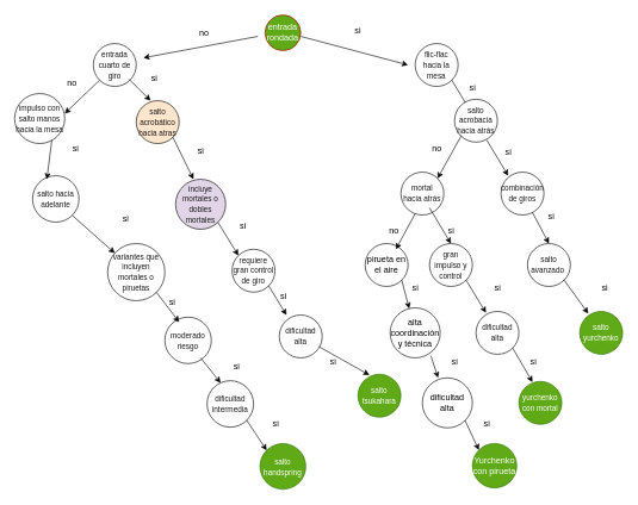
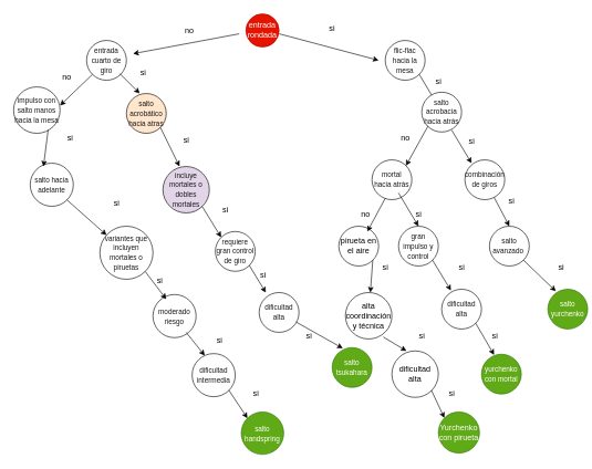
  <mxCell id="0" />
  <mxCell id="1" parent="0" />
- <mxCell id="2" value="entrada rondada" style="ellipse;whiteSpace=wrap;html=1;aspect=fixed;fillColor=#60a917;fontColor=#ffffff;strokeColor=#B20000;" vertex="1" parent="1"><mxGeometry x="370" y="20" width="50" height="50" as="geometry" /></mxCell>
+ <mxCell id="2" value="entrada rondada" style="ellipse;whiteSpace=wrap;html=1;aspect=fixed;fillColor=#e51400;fontColor=#ffffff;strokeColor=#B20000;" vertex="1" parent="1"><mxGeometry x="370" y="20" width="50" height="50" as="geometry" /></mxCell>
  <mxCell id="3" value="&lt;span style=&quot;font-family:'Arial'; font-size:8pt; color:#191919;&quot;&gt;flic-flac hacia la mesa&lt;/span&gt;" style="ellipse;whiteSpace=wrap;html=1;aspect=fixed;" vertex="1" parent="1"><mxGeometry x="580" y="60" width="60" height="60" as="geometry" /></mxCell>
  <mxCell id="4" value="&lt;span style=&quot;font-family:'Arial'; font-size:8pt; color:#191919;&quot;&gt;entrada cuarto de giro&lt;/span&gt;" style="ellipse;whiteSpace=wrap;html=1;aspect=fixed;" vertex="1" parent="1"><mxGeometry x="130" y="60" width="60" height="60" as="geometry" /></mxCell>
  <mxCell id="5" value="&lt;span style=&quot;font-family:'Arial'; font-size:8pt; color:#191919;&quot;&gt;impulso con salto manos hacia la mesa&lt;/span&gt;" style="ellipse;whiteSpace=wrap;html=1;aspect=fixed;" vertex="1" parent="1"><mxGeometry x="20" y="130" width="70" height="70" as="geometry" /></mxCell>
  <mxCell id="6" value="&lt;span style=&quot;font-family:'Arial'; font-size:8pt; color:#191919;&quot;&gt;salto acrobático hacia atras&lt;/span&gt;" style="ellipse;whiteSpace=wrap;html=1;aspect=fixed;fillColor=#ffe6cc;" vertex="1" parent="1"><mxGeometry x="190" y="140" width="60" height="60" as="geometry" /></mxCell>
  <mxCell id="7" value="&lt;span style=&quot;font-family:'Arial'; font-size:8pt; color:#191919;&quot;&gt;salto hacia adelante&lt;/span&gt;" style="ellipse;whiteSpace=wrap;html=1;aspect=fixed;" vertex="1" parent="1"><mxGeometry x="45" y="245" width="65" height="65" as="geometry" /></mxCell>
  <mxCell id="8" value="&lt;span style=&quot;font-family:'Arial'; font-size:8pt; color:#191919;&quot;&gt;mortal hacia atrás&lt;/span&gt;" style="ellipse;whiteSpace=wrap;html=1;aspect=fixed;" vertex="1" parent="1"><mxGeometry x="560" y="240" width="60" height="60" as="geometry" /></mxCell>
  <mxCell id="9" value="&lt;span style=&quot;font-family:'Arial'; font-size:8pt; color:#191919;&quot;&gt;combinación de giros&lt;/span&gt;" style="ellipse;whiteSpace=wrap;html=1;aspect=fixed;" vertex="1" parent="1"><mxGeometry x="700" y="240" width="60" height="60" as="geometry" /></mxCell>
  <mxCell id="10" value="&lt;span style=&quot;font-family:'Arial'; font-size:8pt; color:#191919;&quot;&gt;incluye mortales o dobles mortales&lt;/span&gt;" style="ellipse;whiteSpace=wrap;html=1;aspect=fixed;fillColor=#e1d5e7;" vertex="1" parent="1"><mxGeometry x="245" y="250" width="70" height="70" as="geometry" /></mxCell>
  <mxCell id="11" value="&lt;span style=&quot;font-family:'Arial'; font-size:8pt; color:#191919;&quot;&gt;requiere gran control de giro&lt;/span&gt;" style="ellipse;whiteSpace=wrap;html=1;aspect=fixed;" vertex="1" parent="1"><mxGeometry x="324" y="348" width="60" height="60" as="geometry" /></mxCell>
  <mxCell id="12" value="&lt;span style=&quot;font-family:'Arial'; font-size:8pt; color:#191919;&quot;&gt;dificultad alta&lt;/span&gt;" style="ellipse;whiteSpace=wrap;html=1;aspect=fixed;" vertex="1" parent="1"><mxGeometry x="390" y="440" width="60" height="60" as="geometry" /></mxCell>
  <mxCell id="13" value="&lt;span style=&quot;font-family: Arial; font-size: 8pt;&quot;&gt;salto tsukahara&lt;/span&gt;" style="ellipse;whiteSpace=wrap;html=1;aspect=fixed;fillColor=#60a917;strokeColor=#2D7600;fontColor=#ffffff;" vertex="1" parent="1"><mxGeometry x="500" y="523" width="60" height="60" as="geometry" /></mxCell>
  <mxCell id="14" value="" style="endArrow=classic;html=1;rounded=0;" edge="1" parent="1"><mxGeometry width="50" height="50" relative="1" as="geometry"><mxPoint x="420" y="50" as="sourcePoint" /><mxPoint x="570" y="90" as="targetPoint" /></mxGeometry></mxCell>
  <mxCell id="15" value="si&lt;div&gt;&lt;br&gt;&lt;/div&gt;" style="whiteSpace=wrap;html=1;fillColor=none;strokeColor=none;" vertex="1" parent="1"><mxGeometry x="460" y="40" width="80" height="20" as="geometry" /></mxCell>
  <mxCell id="16" value="" style="endArrow=classic;html=1;rounded=0;" edge="1" parent="1"><mxGeometry width="50" height="50" relative="1" as="geometry"><mxPoint x="360" y="50" as="sourcePoint" /><mxPoint x="200" y="80" as="targetPoint" /></mxGeometry></mxCell>
  <mxCell id="17" value="no" style="whiteSpace=wrap;html=1;fillColor=none;strokeColor=none;" vertex="1" parent="1"><mxGeometry x="250" y="30" width="70" height="30" as="geometry" /></mxCell>
  <mxCell id="18" value="&lt;span style=&quot;font-family:'Arial'; font-size:8pt; color:#191919;&quot;&gt;variantes que incluyen mortales o piruetas&lt;/span&gt;" style="ellipse;whiteSpace=wrap;html=1;aspect=fixed;" vertex="1" parent="1"><mxGeometry x="150" y="340" width="80" height="80" as="geometry" /></mxCell>
  <mxCell id="19" value="" style="endArrow=classic;html=1;rounded=0;exitX=1;exitY=1;exitDx=0;exitDy=0;entryX=0.357;entryY=0;entryDx=0;entryDy=0;entryPerimeter=0;" edge="1" parent="1" source="6" target="10"><mxGeometry width="50" height="50" relative="1" as="geometry"><mxPoint x="240" y="200" as="sourcePoint" /><mxPoint x="280" y="245" as="targetPoint" /></mxGeometry></mxCell>
  <mxCell id="20" value="" style="endArrow=classic;html=1;rounded=0;entryX=0;entryY=0;entryDx=0;entryDy=0;" edge="1" parent="1" target="11"><mxGeometry width="50" height="50" relative="1" as="geometry"><mxPoint x="304" y="310" as="sourcePoint" /><mxPoint x="324" y="355" as="targetPoint" /></mxGeometry></mxCell>
  <mxCell id="21" value="" style="endArrow=classic;html=1;rounded=0;exitX=1;exitY=1;exitDx=0;exitDy=0;" edge="1" parent="1" source="11"><mxGeometry width="50" height="50" relative="1" as="geometry"><mxPoint x="400" y="390" as="sourcePoint" /><mxPoint x="400" y="440" as="targetPoint" /></mxGeometry></mxCell>
  <mxCell id="22" value="" style="endArrow=classic;html=1;rounded=0;entryX=0.267;entryY=0.017;entryDx=0;entryDy=0;entryPerimeter=0;" edge="1" parent="1" source="12" target="13"><mxGeometry width="50" height="50" relative="1" as="geometry"><mxPoint x="480" y="480" as="sourcePoint" /><mxPoint x="510" y="510" as="targetPoint" /></mxGeometry></mxCell>
  <mxCell id="23" value="" style="endArrow=classic;html=1;rounded=0;exitX=0.833;exitY=0.833;exitDx=0;exitDy=0;exitPerimeter=0;" edge="1" parent="1" source="4"><mxGeometry width="50" height="50" relative="1" as="geometry"><mxPoint x="190" y="110" as="sourcePoint" /><mxPoint x="210" y="140" as="targetPoint" /></mxGeometry></mxCell>
  <mxCell id="24" value="&#10;si&lt;div style=&quot;forced-color-adjust: none;&quot;&gt;&lt;br style=&quot;forced-color-adjust: none; color: rgb(0, 0, 0); font-family: Helvetica; font-size: 12px; font-style: normal; font-variant-ligatures: normal; font-variant-caps: normal; font-weight: 400; letter-spacing: normal; orphans: 2; text-align: center; text-indent: 0px; text-transform: none; widows: 2; word-spacing: 0px; -webkit-text-stroke-width: 0px; white-space: normal; background-color: rgb(251, 251, 251); text-decoration-thickness: initial; text-decoration-style: initial; text-decoration-color: initial;&quot;&gt;&#10;&#10;&lt;/div&gt;" style="text;html=1;align=center;verticalAlign=middle;resizable=0;points=[];autosize=1;strokeColor=none;fillColor=none;" vertex="1" parent="1"><mxGeometry x="200" y="78" width="30" height="90" as="geometry" /></mxCell>
  <mxCell id="25" value="si&lt;div&gt;&lt;br style=&quot;text-wrap: wrap;&quot;&gt;&lt;/div&gt;" style="text;html=1;align=center;verticalAlign=middle;resizable=0;points=[];autosize=1;strokeColor=none;fillColor=none;" vertex="1" parent="1"><mxGeometry x="265" y="198" width="30" height="40" as="geometry" /></mxCell>
  <mxCell id="26" value="si&lt;div&gt;&lt;br style=&quot;text-wrap: wrap;&quot;&gt;&lt;/div&gt;" style="text;html=1;align=center;verticalAlign=middle;resizable=0;points=[];autosize=1;strokeColor=none;fillColor=none;" vertex="1" parent="1"><mxGeometry x="324" y="303" width="30" height="40" as="geometry" /></mxCell>
  <mxCell id="27" value="si&lt;div style=&quot;forced-color-adjust: none;&quot;&gt;&lt;br style=&quot;forced-color-adjust: none; color: rgb(0, 0, 0); font-family: Helvetica; font-size: 12px; font-style: normal; font-variant-ligatures: normal; font-variant-caps: normal; font-weight: 400; letter-spacing: normal; orphans: 2; text-align: center; text-indent: 0px; text-transform: none; widows: 2; word-spacing: 0px; -webkit-text-stroke-width: 0px; white-space: normal; background-color: rgb(251, 251, 251); text-decoration-thickness: initial; text-decoration-style: initial; text-decoration-color: initial;&quot;&gt;&#10;&#10;&lt;/div&gt;" style="text;whiteSpace=wrap;html=1;" vertex="1" parent="1"><mxGeometry x="390" y="400" width="40" height="20" as="geometry" /></mxCell>
  <mxCell id="28" value="si" style="text;html=1;align=center;verticalAlign=middle;resizable=0;points=[];autosize=1;strokeColor=none;fillColor=none;" vertex="1" parent="1"><mxGeometry x="450" y="490" width="30" height="30" as="geometry" /></mxCell>
  <mxCell id="29" value="&lt;span style=&quot;font-family:'Arial'; font-size:8pt; color:#191919;&quot;&gt;moderado riesgo&lt;/span&gt;" style="ellipse;whiteSpace=wrap;html=1;aspect=fixed;" vertex="1" parent="1"><mxGeometry x="230" y="443" width="65" height="65" as="geometry" /></mxCell>
  <mxCell id="30" value="&lt;span style=&quot;font-family:'Arial'; font-size:8pt; color:#191919;&quot;&gt;dificultad intermedia&lt;/span&gt;" style="ellipse;whiteSpace=wrap;html=1;aspect=fixed;" vertex="1" parent="1"><mxGeometry x="289" y="532" width="65" height="65" as="geometry" /></mxCell>
  <mxCell id="31" value="&lt;span style=&quot;font-family: Arial; font-size: 8pt;&quot;&gt;salto handspring&lt;/span&gt;" style="ellipse;whiteSpace=wrap;html=1;aspect=fixed;fillColor=#60a917;strokeColor=#2D7600;fontColor=#ffffff;" vertex="1" parent="1"><mxGeometry x="363" y="620" width="64" height="64" as="geometry" /></mxCell>
  <mxCell id="32" value="&lt;span style=&quot;font-family:'Arial'; font-size:8pt; color:#191919;&quot;&gt;gran impulso y control&lt;/span&gt;" style="ellipse;whiteSpace=wrap;html=1;aspect=fixed;" vertex="1" parent="1"><mxGeometry x="600" y="340" width="60" height="60" as="geometry" /></mxCell>
  <mxCell id="33" value="&lt;span style=&quot;font-family:'Arial'; font-size:8pt; color:#191919;&quot;&gt;dificultad alta&lt;/span&gt;" style="ellipse;whiteSpace=wrap;html=1;aspect=fixed;" vertex="1" parent="1"><mxGeometry x="665" y="435" width="60" height="60" as="geometry" /></mxCell>
  <mxCell id="34" value="&lt;span style=&quot;font-family: Arial; font-size: 8pt;&quot;&gt;yurchenko con mortal&lt;/span&gt;" style="ellipse;whiteSpace=wrap;html=1;aspect=fixed;fillColor=#60a917;strokeColor=#2D7600;fontColor=#ffffff;" vertex="1" parent="1"><mxGeometry x="725" y="533" width="60" height="60" as="geometry" /></mxCell>
  <mxCell id="35" value="&lt;span style=&quot;font-family:'Arial'; font-size:8pt; color:#191919;&quot;&gt;salto avanzado&amp;nbsp;&lt;/span&gt;" style="ellipse;whiteSpace=wrap;html=1;aspect=fixed;" vertex="1" parent="1"><mxGeometry x="737" y="340" width="60" height="60" as="geometry" /></mxCell>
- <mxCell id="36" value="&lt;span style=&quot;font-family: Arial; font-size: 8pt;&quot;&gt;salto yurchenko&lt;/span&gt;" style="ellipse;whiteSpace=wrap;html=1;aspect=fixed;fillColor=#60a917;fontColor=#ffffff;strokeColor=#2D7600;" vertex="1" parent="1"><mxGeometry x="810" y="435" width="60" height="60" as="geometry" /></mxCell>
+ <mxCell id="36" value="&lt;span style=&quot;font-family: Arial; font-size: 8pt;&quot;&gt;salto yurchenko&lt;/span&gt;" style="ellipse;whiteSpace=wrap;html=1;aspect=fixed;fillColor=#60a917;fontColor=#ffffff;strokeColor=#2D7600;" vertex="1" parent="1"><mxGeometry x="825" y="435" width="60" height="60" as="geometry" /></mxCell>
  <mxCell id="37" value="" style="endArrow=classic;html=1;rounded=0;" edge="1" parent="1"><mxGeometry width="50" height="50" relative="1" as="geometry"><mxPoint x="680" y="195" as="sourcePoint" /><mxPoint x="710" y="245" as="targetPoint" /></mxGeometry></mxCell>
  <mxCell id="38" value="" style="endArrow=classic;html=1;rounded=0;entryX=0.5;entryY=0;entryDx=0;entryDy=0;" edge="1" parent="1" source="9" target="35"><mxGeometry width="50" height="50" relative="1" as="geometry"><mxPoint x="750" y="290" as="sourcePoint" /><mxPoint x="780" y="340" as="targetPoint" /></mxGeometry></mxCell>
  <mxCell id="39" value="" style="endArrow=classic;html=1;rounded=0;entryX=0.2;entryY=0.05;entryDx=0;entryDy=0;entryPerimeter=0;exitX=1;exitY=1;exitDx=0;exitDy=0;" edge="1" parent="1" source="35" target="36"><mxGeometry width="50" height="50" relative="1" as="geometry"><mxPoint x="797" y="390" as="sourcePoint" /><mxPoint x="817" y="430" as="targetPoint" /></mxGeometry></mxCell>
  <mxCell id="40" value="si" style="text;html=1;align=center;verticalAlign=middle;resizable=0;points=[];autosize=1;strokeColor=none;fillColor=none;" vertex="1" parent="1"><mxGeometry x="645" y="108" width="30" height="30" as="geometry" /></mxCell>
  <mxCell id="41" value="si" style="text;html=1;align=center;verticalAlign=middle;resizable=0;points=[];autosize=1;strokeColor=none;fillColor=none;" vertex="1" parent="1"><mxGeometry x="695" y="198" width="30" height="30" as="geometry" /></mxCell>
  <mxCell id="42" value="si" style="text;html=1;align=center;verticalAlign=middle;resizable=0;points=[];autosize=1;strokeColor=none;fillColor=none;" vertex="1" parent="1"><mxGeometry x="755" y="288" width="30" height="30" as="geometry" /></mxCell>
  <mxCell id="43" value="si" style="text;html=1;align=center;verticalAlign=middle;resizable=0;points=[];autosize=1;strokeColor=none;fillColor=none;" vertex="1" parent="1"><mxGeometry x="830" y="388" width="30" height="30" as="geometry" /></mxCell>
  <mxCell id="44" value="" style="endArrow=classic;html=1;rounded=0;exitX=0.167;exitY=0.833;exitDx=0;exitDy=0;exitPerimeter=0;entryX=1;entryY=0;entryDx=0;entryDy=0;" edge="1" parent="1" source="48" target="8"><mxGeometry width="50" height="50" relative="1" as="geometry"><mxPoint x="640" y="205" as="sourcePoint" /><mxPoint x="620" y="245" as="targetPoint" /></mxGeometry></mxCell>
  <mxCell id="45" value="no" style="text;html=1;align=center;verticalAlign=middle;resizable=0;points=[];autosize=1;strokeColor=none;fillColor=none;" vertex="1" parent="1"><mxGeometry x="590" y="193" width="40" height="30" as="geometry" /></mxCell>
  <mxCell id="46" value="" style="endArrow=classic;html=1;rounded=0;" edge="1" parent="1" source="48"><mxGeometry width="50" height="50" relative="1" as="geometry"><mxPoint x="640" y="130" as="sourcePoint" /><mxPoint x="660" y="160" as="targetPoint" /></mxGeometry></mxCell>
  <mxCell id="47" value="" style="endArrow=none;html=1;rounded=0;exitX=1;exitY=1;exitDx=0;exitDy=0;" edge="1" parent="1" source="3" target="48"><mxGeometry width="50" height="50" relative="1" as="geometry"><mxPoint x="640" y="130" as="sourcePoint" /><mxPoint x="660" y="160" as="targetPoint" /></mxGeometry></mxCell>
  <mxCell id="48" value="&lt;span style=&quot;font-family:'Arial'; font-size:8pt; color:#191919;&quot;&gt;salto acrobacia hacia atrás&lt;/span&gt;" style="ellipse;whiteSpace=wrap;html=1;aspect=fixed;" vertex="1" parent="1"><mxGeometry x="635" y="138" width="60" height="60" as="geometry" /></mxCell>
  <mxCell id="49" value="" style="endArrow=classic;html=1;rounded=0;exitX=0.667;exitY=0.833;exitDx=0;exitDy=0;exitPerimeter=0;" edge="1" parent="1" source="8"><mxGeometry width="50" height="50" relative="1" as="geometry"><mxPoint x="610" y="300" as="sourcePoint" /><mxPoint x="630" y="340" as="targetPoint" /></mxGeometry></mxCell>
  <mxCell id="50" value="" style="endArrow=classic;html=1;rounded=0;entryX=0.233;entryY=0.033;entryDx=0;entryDy=0;entryPerimeter=0;exitX=1;exitY=1;exitDx=0;exitDy=0;" edge="1" parent="1" source="32" target="33"><mxGeometry width="50" height="50" relative="1" as="geometry"><mxPoint x="655" y="380" as="sourcePoint" /><mxPoint x="675" y="420" as="targetPoint" /></mxGeometry></mxCell>
  <mxCell id="51" value="si" style="text;html=1;align=center;verticalAlign=middle;resizable=0;points=[];autosize=1;strokeColor=none;fillColor=none;" vertex="1" parent="1"><mxGeometry x="615" y="308" width="30" height="30" as="geometry" /></mxCell>
  <mxCell id="52" value="si" style="text;html=1;align=center;verticalAlign=middle;resizable=0;points=[];autosize=1;strokeColor=none;fillColor=none;" vertex="1" parent="1"><mxGeometry x="680" y="388" width="30" height="30" as="geometry" /></mxCell>
  <mxCell id="53" value="" style="endArrow=classic;html=1;rounded=0;entryX=0.317;entryY=0.017;entryDx=0;entryDy=0;exitX=1;exitY=1;exitDx=0;exitDy=0;entryPerimeter=0;" edge="1" parent="1" source="33" target="34"><mxGeometry width="50" height="50" relative="1" as="geometry"><mxPoint x="700" y="463" as="sourcePoint" /><mxPoint x="720" y="503" as="targetPoint" /></mxGeometry></mxCell>
  <mxCell id="54" value="si" style="text;html=1;align=center;verticalAlign=middle;resizable=0;points=[];autosize=1;strokeColor=none;fillColor=none;" vertex="1" parent="1"><mxGeometry x="730" y="490" width="30" height="30" as="geometry" /></mxCell>
  <mxCell id="55" value="" style="endArrow=classic;html=1;rounded=0;exitX=0;exitY=1;exitDx=0;exitDy=0;" edge="1" parent="1" source="4"><mxGeometry width="50" height="50" relative="1" as="geometry"><mxPoint x="130" y="110" as="sourcePoint" /><mxPoint x="90" y="158" as="targetPoint" /></mxGeometry></mxCell>
  <mxCell id="56" value="" style="endArrow=classic;html=1;rounded=0;exitX=0.743;exitY=0.929;exitDx=0;exitDy=0;exitPerimeter=0;entryX=0.308;entryY=0.077;entryDx=0;entryDy=0;entryPerimeter=0;" edge="1" parent="1" source="5" target="7"><mxGeometry width="50" height="50" relative="1" as="geometry"><mxPoint x="90" y="188" as="sourcePoint" /><mxPoint x="100" y="250" as="targetPoint" /></mxGeometry></mxCell>
  <mxCell id="57" value="" style="endArrow=classic;html=1;rounded=0;exitX=1;exitY=1;exitDx=0;exitDy=0;" edge="1" parent="1" source="7" target="18"><mxGeometry width="50" height="50" relative="1" as="geometry"><mxPoint x="155" y="286" as="sourcePoint" /><mxPoint x="175" y="338" as="targetPoint" /></mxGeometry></mxCell>
  <mxCell id="58" value="" style="endArrow=classic;html=1;rounded=0;exitX=1;exitY=1;exitDx=0;exitDy=0;" edge="1" parent="1" source="18"><mxGeometry width="50" height="50" relative="1" as="geometry"><mxPoint x="220" y="420" as="sourcePoint" /><mxPoint x="250" y="450" as="targetPoint" /></mxGeometry></mxCell>
  <mxCell id="59" value="" style="endArrow=classic;html=1;rounded=0;exitX=0.769;exitY=0.877;exitDx=0;exitDy=0;exitPerimeter=0;entryX=0.292;entryY=0.046;entryDx=0;entryDy=0;entryPerimeter=0;" edge="1" parent="1" source="29" target="30"><mxGeometry width="50" height="50" relative="1" as="geometry"><mxPoint x="280" y="510" as="sourcePoint" /><mxPoint x="303" y="540" as="targetPoint" /></mxGeometry></mxCell>
  <mxCell id="60" value="" style="endArrow=classic;html=1;rounded=0;exitX=1;exitY=1;exitDx=0;exitDy=0;entryX=0;entryY=0;entryDx=0;entryDy=0;" edge="1" parent="1" source="30" target="31"><mxGeometry width="50" height="50" relative="1" as="geometry"><mxPoint x="354" y="580" as="sourcePoint" /><mxPoint x="370" y="620" as="targetPoint" /></mxGeometry></mxCell>
  <mxCell id="61" value="no" style="text;html=1;align=center;verticalAlign=middle;resizable=0;points=[];autosize=1;strokeColor=none;fillColor=none;" vertex="1" parent="1"><mxGeometry x="80" y="100" width="40" height="30" as="geometry" /></mxCell>
  <mxCell id="62" value="si" style="text;html=1;align=center;verticalAlign=middle;resizable=0;points=[];autosize=1;strokeColor=none;fillColor=none;" vertex="1" parent="1"><mxGeometry x="90" y="193" width="30" height="30" as="geometry" /></mxCell>
  <mxCell id="63" value="si" style="text;html=1;align=center;verticalAlign=middle;resizable=0;points=[];autosize=1;strokeColor=none;fillColor=none;" vertex="1" parent="1"><mxGeometry x="160" y="290" width="30" height="30" as="geometry" /></mxCell>
  <mxCell id="64" value="si" style="text;html=1;align=center;verticalAlign=middle;resizable=0;points=[];autosize=1;strokeColor=none;fillColor=none;" vertex="1" parent="1"><mxGeometry x="225" y="408" width="30" height="30" as="geometry" /></mxCell>
  <mxCell id="65" value="si" style="text;html=1;align=center;verticalAlign=middle;resizable=0;points=[];autosize=1;strokeColor=none;fillColor=none;" vertex="1" parent="1"><mxGeometry x="315" y="498" width="30" height="30" as="geometry" /></mxCell>
  <mxCell id="66" value="si" style="text;html=1;align=center;verticalAlign=middle;resizable=0;points=[];autosize=1;strokeColor=none;fillColor=none;" vertex="1" parent="1"><mxGeometry x="370" y="578" width="30" height="30" as="geometry" /></mxCell>
  <mxCell id="67" value="pirueta en el aire" style="ellipse;whiteSpace=wrap;html=1;aspect=fixed;" vertex="1" parent="1"><mxGeometry x="510" y="340" width="60" height="60" as="geometry" /></mxCell>
  <mxCell id="68" value="" style="endArrow=classic;html=1;rounded=0;entryX=0.717;entryY=0.133;entryDx=0;entryDy=0;entryPerimeter=0;" edge="1" parent="1" target="67"><mxGeometry width="50" height="50" relative="1" as="geometry"><mxPoint x="580" y="298" as="sourcePoint" /><mxPoint x="560" y="338" as="targetPoint" /></mxGeometry></mxCell>
- <mxCell id="69" value="alta coordinación y técnica" style="ellipse;whiteSpace=wrap;html=1;aspect=fixed;" vertex="1" parent="1"><mxGeometry x="545" y="430" width="70" height="70" as="geometry" /></mxCell>
+ <mxCell id="69" value="alta coordinación y técnica" style="ellipse;whiteSpace=wrap;html=1;aspect=fixed;" vertex="1" parent="1"><mxGeometry x="520" y="440" width="70" height="70" as="geometry" /></mxCell>
  <mxCell id="70" value="dificultad alta" style="ellipse;whiteSpace=wrap;html=1;aspect=fixed;" vertex="1" parent="1"><mxGeometry x="590" y="528" width="70" height="70" as="geometry" /></mxCell>
  <mxCell id="71" value="Yurchenko con pirueta" style="ellipse;whiteSpace=wrap;html=1;aspect=fixed;fillColor=#60a917;fontColor=#ffffff;strokeColor=#2D7600;" vertex="1" parent="1"><mxGeometry x="660" y="620" width="62" height="62" as="geometry" /></mxCell>
  <mxCell id="72" value="" style="endArrow=classic;html=1;rounded=0;exitX=1;exitY=1;exitDx=0;exitDy=0;" edge="1" parent="1" source="67" target="69"><mxGeometry width="50" height="50" relative="1" as="geometry"><mxPoint x="665" y="390" as="sourcePoint" /><mxPoint x="640" y="450" as="targetPoint" /></mxGeometry></mxCell>
  <mxCell id="73" value="" style="endArrow=classic;html=1;rounded=0;exitX=0.814;exitY=0.957;exitDx=0;exitDy=0;entryX=0.314;entryY=0;entryDx=0;entryDy=0;exitPerimeter=0;entryPerimeter=0;" edge="1" parent="1" source="69" target="70"><mxGeometry width="50" height="50" relative="1" as="geometry"><mxPoint x="600" y="480" as="sourcePoint" /><mxPoint x="607" y="510" as="targetPoint" /></mxGeometry></mxCell>
  <mxCell id="74" value="" style="endArrow=classic;html=1;rounded=0;exitX=1;exitY=1;exitDx=0;exitDy=0;entryX=0;entryY=0;entryDx=0;entryDy=0;" edge="1" parent="1" source="70" target="71"><mxGeometry width="50" height="50" relative="1" as="geometry"><mxPoint x="645" y="569" as="sourcePoint" /><mxPoint x="665" y="597" as="targetPoint" /></mxGeometry></mxCell>
  <mxCell id="75" value="si" style="text;html=1;align=center;verticalAlign=middle;resizable=0;points=[];autosize=1;strokeColor=none;fillColor=none;" vertex="1" parent="1"><mxGeometry x="665" y="578" width="30" height="30" as="geometry" /></mxCell>
  <mxCell id="76" value="si" style="text;html=1;align=center;verticalAlign=middle;resizable=0;points=[];autosize=1;strokeColor=none;fillColor=none;" vertex="1" parent="1"><mxGeometry x="620" y="490" width="30" height="30" as="geometry" /></mxCell>
  <mxCell id="77" value="si" style="text;html=1;align=center;verticalAlign=middle;resizable=0;points=[];autosize=1;strokeColor=none;fillColor=none;" vertex="1" parent="1"><mxGeometry x="565" y="388" width="30" height="30" as="geometry" /></mxCell>
  <mxCell id="78" value="no" style="text;html=1;align=center;verticalAlign=middle;resizable=0;points=[];autosize=1;strokeColor=none;fillColor=none;" vertex="1" parent="1"><mxGeometry x="530" y="308" width="40" height="30" as="geometry" /></mxCell>
